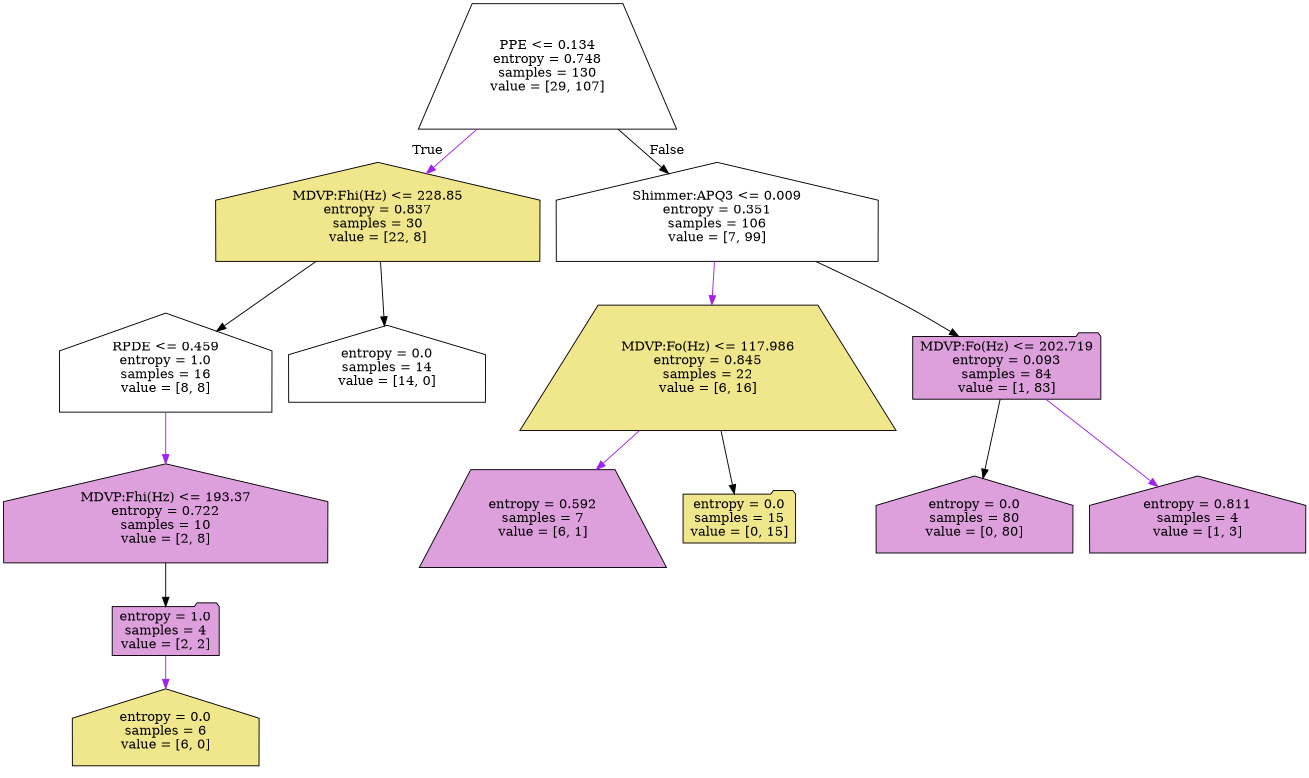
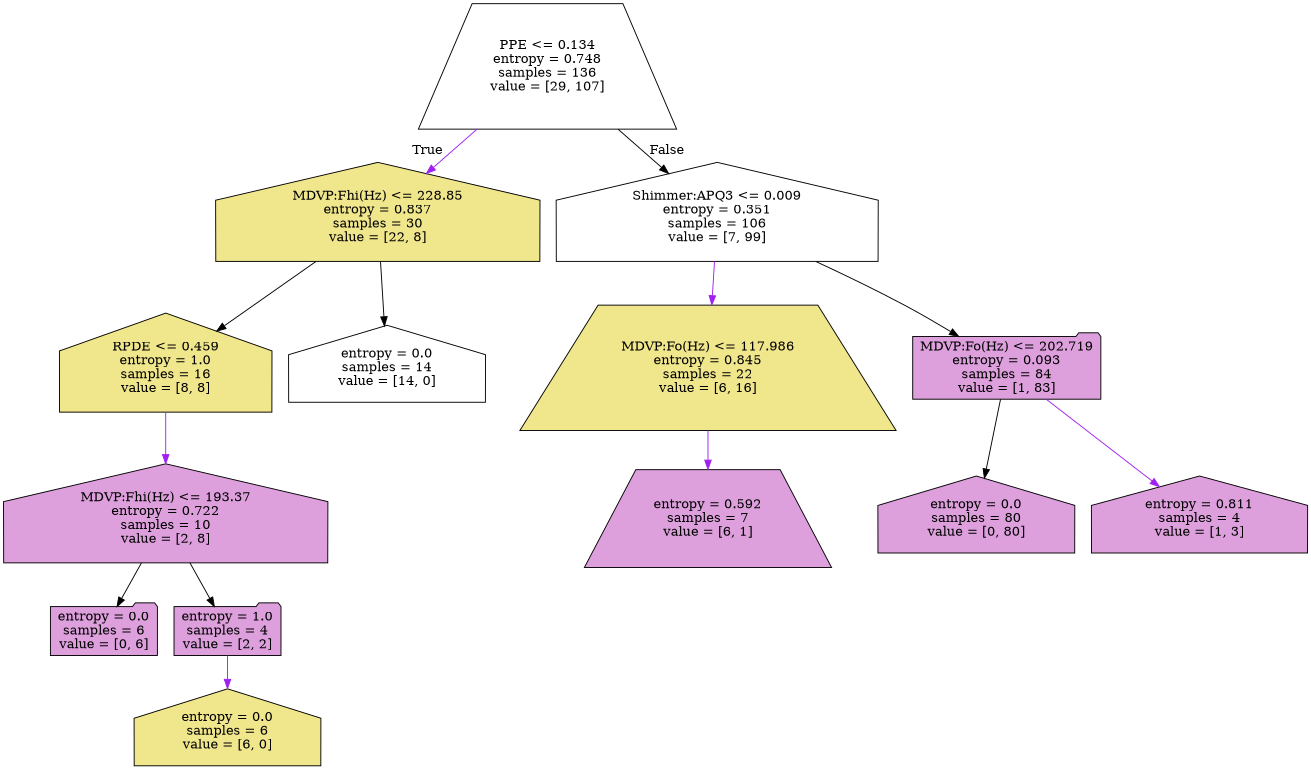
  digraph {
    node [fillcolor=plum shape=house style=filled]
    edge [color=black]
-   n1 [fillcolor=white label="PPE <= 0.134\nentropy = 0.748\nsamples = 130\nvalue = [29, 107]" shape=trapezium]
+   n1 [fillcolor=white label="PPE <= 0.134\nentropy = 0.748\nsamples = 136\nvalue = [29, 107]" shape=trapezium]
    n2 [fillcolor=khaki label="MDVP:Fhi(Hz) <= 228.85\nentropy = 0.837\nsamples = 30\nvalue = [22, 8]"]
    n3 [fillcolor=white label="Shimmer:APQ3 <= 0.009\nentropy = 0.351\nsamples = 106\nvalue = [7, 99]"]
-   n4 [fillcolor=white label="RPDE <= 0.459\nentropy = 1.0\nsamples = 16\nvalue = [8, 8]"]
+   n4 [fillcolor=khaki label="RPDE <= 0.459\nentropy = 1.0\nsamples = 16\nvalue = [8, 8]"]
    n5 [fillcolor=white label="entropy = 0.0\nsamples = 14\nvalue = [14, 0]"]
    n6 [fillcolor=khaki label="MDVP:Fo(Hz) <= 117.986\nentropy = 0.845\nsamples = 22\nvalue = [6, 16]" shape=trapezium]
    n7 [label="MDVP:Fo(Hz) <= 202.719\nentropy = 0.093\nsamples = 84\nvalue = [1, 83]" shape=folder]
    n8 [label="MDVP:Fhi(Hz) <= 193.37\nentropy = 0.722\nsamples = 10\nvalue = [2, 8]"]
+   n9 [label="entropy = 0.0\nsamples = 6\nvalue = [0, 6]" shape=folder]
    n10 [label="entropy = 1.0\nsamples = 4\nvalue = [2, 2]" shape=folder]
    n11 [fillcolor=khaki label="entropy = 0.0\nsamples = 6\nvalue = [6, 0]"]
    n12 [label="entropy = 0.592\nsamples = 7\nvalue = [6, 1]" shape=trapezium]
-   n13 [fillcolor=khaki label="entropy = 0.0\nsamples = 15\nvalue = [0, 15]" shape=folder]
    n14 [label="entropy = 0.0\nsamples = 80\nvalue = [0, 80]"]
    n15 [label="entropy = 0.811\nsamples = 4\nvalue = [1, 3]"]
    n1 -> n2 [color=purple headlabel=True labelangle=45 labeldistance=2.5]
    n1 -> n3 [headlabel=False labelangle=-45 labeldistance=2.5]
    n2 -> n4
    n2 -> n5
    n3 -> n6 [color=purple]
    n3 -> n7
    n4 -> n8 [color=purple]
    n6 -> n12 [color=purple]
-   n6 -> n13
    n7 -> n14
    n7 -> n15 [color=purple]
+   n8 -> n9
    n8 -> n10
    n10 -> n11 [color=purple]
  }
